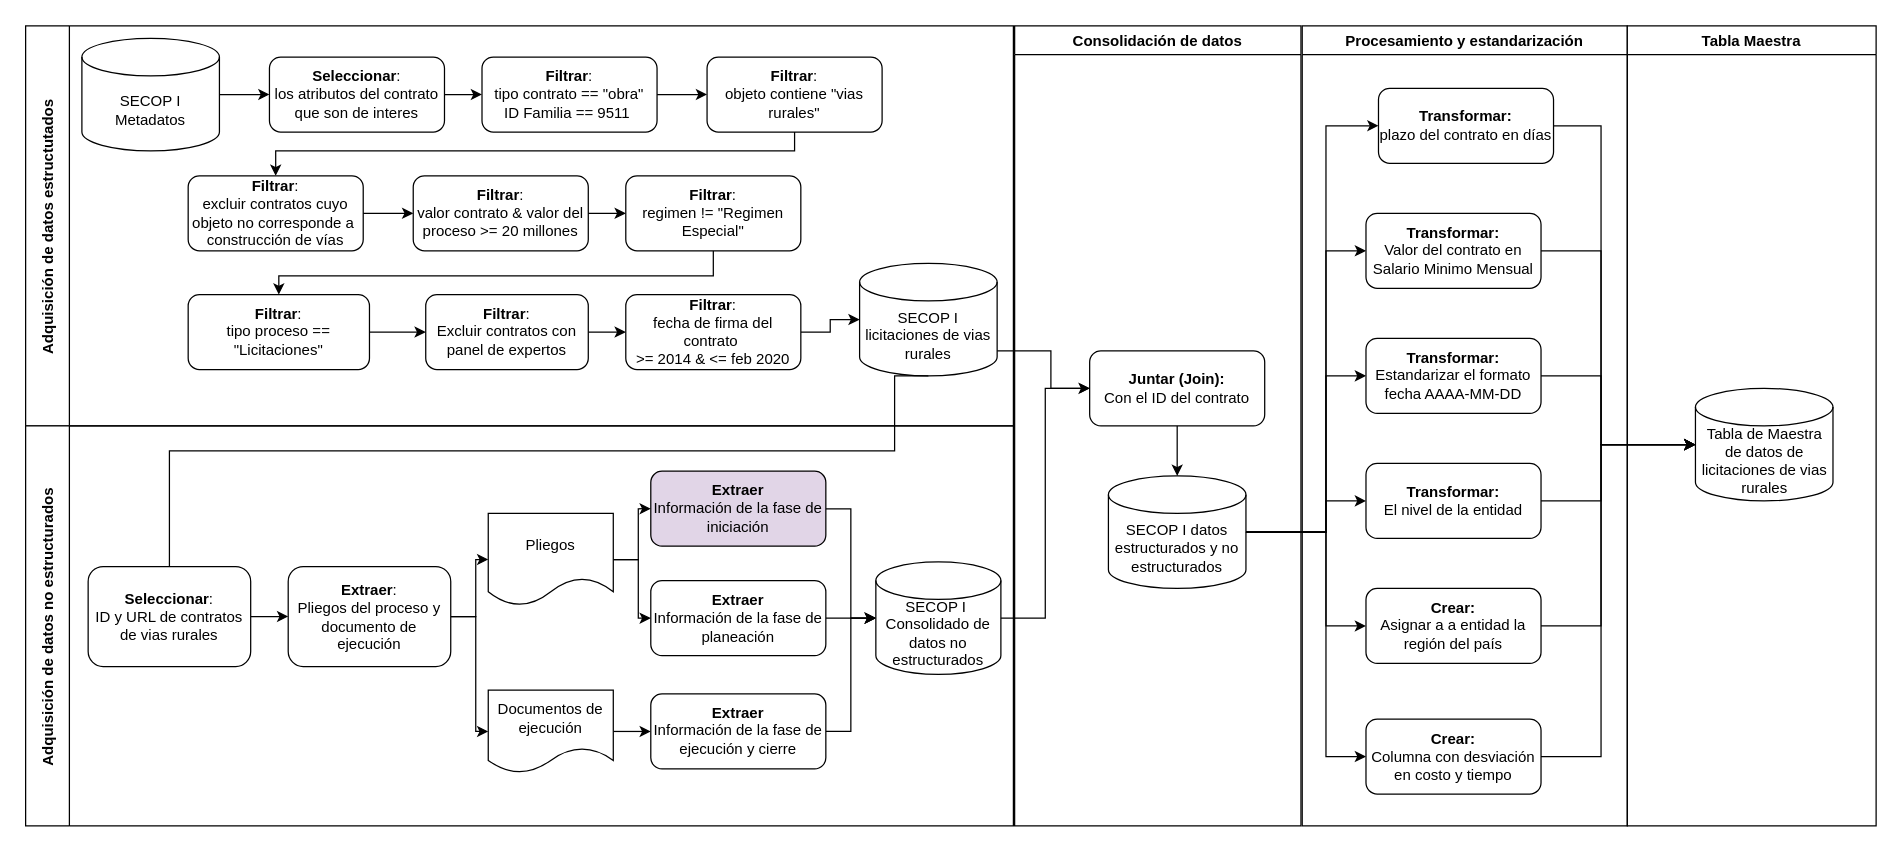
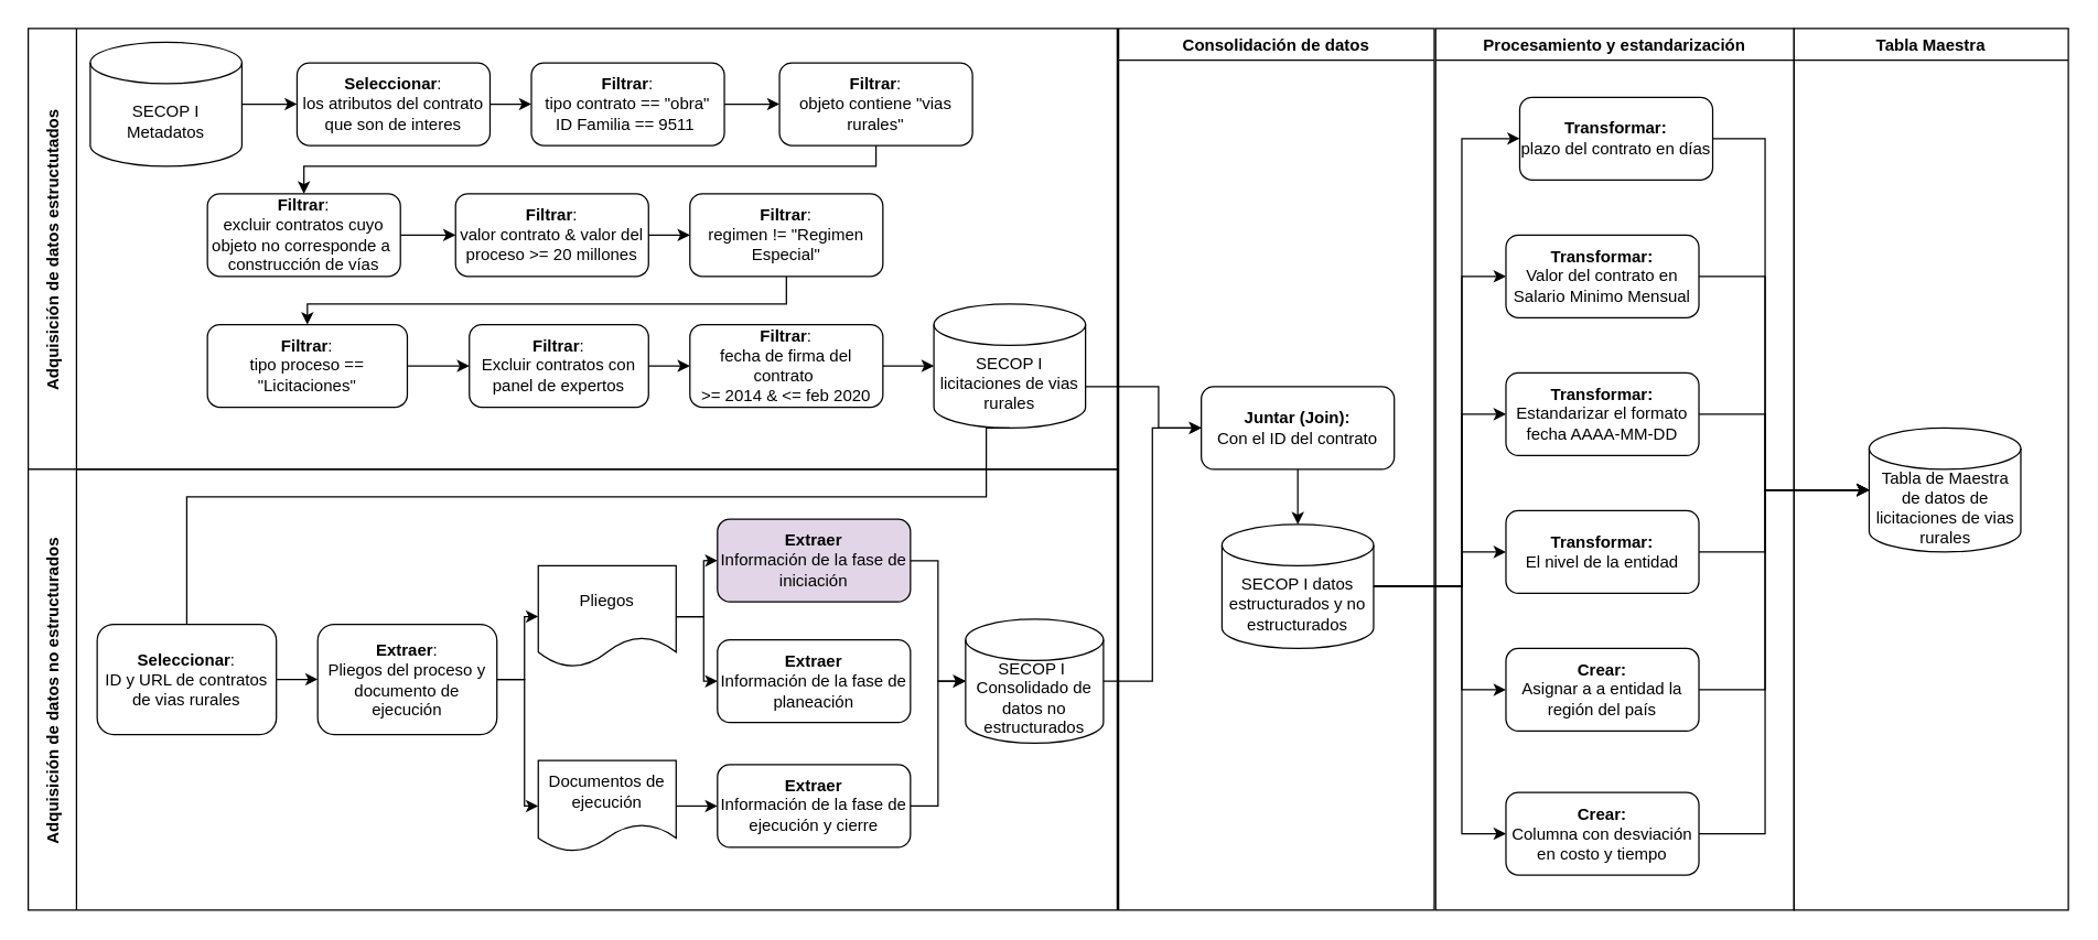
  <mxCell id="0" />
  <mxCell id="1" parent="0" />
  <mxCell id="2" value="" style="edgeStyle=orthogonalEdgeStyle;rounded=0;orthogonalLoop=1;jettySize=auto;html=1;" parent="1" source="3" target="5" edge="1"><mxGeometry relative="1" as="geometry" /></mxCell>
  <mxCell id="3" value="SECOP I&lt;br&gt;Metadatos" style="shape=cylinder3;whiteSpace=wrap;html=1;boundedLbl=1;backgroundOutline=1;size=15;" parent="1" vertex="1"><mxGeometry x="65" y="30" width="110" height="90" as="geometry" /></mxCell>
  <mxCell id="4" value="" style="edgeStyle=orthogonalEdgeStyle;rounded=0;orthogonalLoop=1;jettySize=auto;html=1;" parent="1" source="5" target="7" edge="1"><mxGeometry relative="1" as="geometry" /></mxCell>
  <mxCell id="5" value="&lt;b&gt;Seleccionar&lt;/b&gt;:&lt;br&gt;los atributos del contrato que son de interes" style="rounded=1;whiteSpace=wrap;html=1;" parent="1" vertex="1"><mxGeometry x="215" y="45" width="140" height="60" as="geometry" /></mxCell>
  <mxCell id="6" value="" style="edgeStyle=orthogonalEdgeStyle;rounded=0;orthogonalLoop=1;jettySize=auto;html=1;" parent="1" source="7" target="9" edge="1"><mxGeometry relative="1" as="geometry" /></mxCell>
  <mxCell id="7" value="&lt;b&gt;Filtrar&lt;/b&gt;:&lt;br&gt;tipo contrato == &quot;obra&quot;&lt;br&gt;ID Familia == 9511&amp;nbsp;" style="rounded=1;whiteSpace=wrap;html=1;" parent="1" vertex="1"><mxGeometry x="385" y="45" width="140" height="60" as="geometry" /></mxCell>
  <mxCell id="8" style="edgeStyle=orthogonalEdgeStyle;rounded=0;orthogonalLoop=1;jettySize=auto;html=1;entryX=0.5;entryY=0;entryDx=0;entryDy=0;" edge="1" parent="1" source="9" target="14"><mxGeometry relative="1" as="geometry"><Array as="points"><mxPoint x="635" y="120" /><mxPoint x="220" y="120" /></Array></mxGeometry></mxCell>
  <mxCell id="9" value="&lt;b&gt;Filtrar&lt;/b&gt;: &lt;br&gt;objeto contiene &quot;vias rurales&quot;" style="rounded=1;whiteSpace=wrap;html=1;" parent="1" vertex="1"><mxGeometry x="565" y="45" width="140" height="60" as="geometry" /></mxCell>
  <mxCell id="10" value="Adquisición de datos estructutados" style="swimlane;horizontal=0;fontFamily=Helvetica;fontSize=12;startSize=35;" parent="1" vertex="1"><mxGeometry x="20" y="20" width="790" height="320" as="geometry"><mxRectangle x="-5" y="30" width="30" height="210" as="alternateBounds" /></mxGeometry></mxCell>
- <mxCell id="11" value="SECOP I licitaciones de vias rurales" style="shape=cylinder3;whiteSpace=wrap;html=1;boundedLbl=1;backgroundOutline=1;size=15;" parent="10" vertex="1"><mxGeometry x="667" y="190" width="110" height="90" as="geometry" /></mxCell>
+ <mxCell id="11" value="SECOP I licitaciones de vias rurales" style="shape=cylinder3;whiteSpace=wrap;html=1;boundedLbl=1;backgroundOutline=1;size=15;" parent="10" vertex="1"><mxGeometry x="657" y="200" width="110" height="90" as="geometry" /></mxCell>
  <mxCell id="12" style="edgeStyle=orthogonalEdgeStyle;rounded=0;orthogonalLoop=1;jettySize=auto;html=1;entryX=0;entryY=0.5;entryDx=0;entryDy=0;" edge="1" parent="10" source="13" target="21"><mxGeometry relative="1" as="geometry" /></mxCell>
  <mxCell id="13" value="&lt;b&gt;Filtrar&lt;/b&gt;: &lt;br&gt;&lt;div style=&quot;&quot;&gt;Excluir contratos con panel de expertos&lt;/div&gt;" style="rounded=1;whiteSpace=wrap;html=1;align=center;" parent="10" vertex="1"><mxGeometry x="320" y="215" width="130" height="60" as="geometry" /></mxCell>
  <mxCell id="14" value="&lt;b&gt;Filtrar&lt;/b&gt;: &lt;br&gt;excluir contratos cuyo objeto no corresponde a&amp;nbsp; construcción de vías" style="rounded=1;whiteSpace=wrap;html=1;" parent="10" vertex="1"><mxGeometry x="130" y="120" width="140" height="60" as="geometry" /></mxCell>
  <mxCell id="15" value="&lt;b&gt;Filtrar&lt;/b&gt;: &lt;br&gt;valor contrato &amp;amp; valor del proceso &amp;gt;= 20 millones" style="rounded=1;whiteSpace=wrap;html=1;" parent="10" vertex="1"><mxGeometry x="310" y="120" width="140" height="60" as="geometry" /></mxCell>
  <mxCell id="16" value="" style="edgeStyle=orthogonalEdgeStyle;rounded=0;orthogonalLoop=1;jettySize=auto;html=1;" parent="10" source="14" target="15" edge="1"><mxGeometry relative="1" as="geometry" /></mxCell>
  <mxCell id="17" style="edgeStyle=orthogonalEdgeStyle;rounded=0;orthogonalLoop=1;jettySize=auto;html=1;entryX=0.5;entryY=0;entryDx=0;entryDy=0;" edge="1" parent="10" source="18" target="22"><mxGeometry relative="1" as="geometry"><Array as="points"><mxPoint x="550" y="200" /><mxPoint x="203" y="200" /></Array></mxGeometry></mxCell>
  <mxCell id="18" value="&lt;b&gt;Filtrar&lt;/b&gt;: &lt;br&gt;regimen != &quot;Regimen Especial&quot;" style="rounded=1;whiteSpace=wrap;html=1;" parent="10" vertex="1"><mxGeometry x="480" y="120" width="140" height="60" as="geometry" /></mxCell>
  <mxCell id="19" value="" style="edgeStyle=orthogonalEdgeStyle;rounded=0;orthogonalLoop=1;jettySize=auto;html=1;" parent="10" source="15" target="18" edge="1"><mxGeometry relative="1" as="geometry" /></mxCell>
  <mxCell id="20" style="edgeStyle=orthogonalEdgeStyle;rounded=0;orthogonalLoop=1;jettySize=auto;html=1;entryX=0;entryY=0.5;entryDx=0;entryDy=0;entryPerimeter=0;" edge="1" parent="10" source="21" target="11"><mxGeometry relative="1" as="geometry" /></mxCell>
  <mxCell id="21" value="&lt;b&gt;Filtrar&lt;/b&gt;: &lt;br&gt;&lt;div style=&quot;&quot;&gt;fecha de firma del contrato&amp;nbsp;&lt;/div&gt;&lt;div style=&quot;&quot;&gt;&amp;gt;= 2014 &amp;amp; &amp;lt;= feb 2020&lt;/div&gt;" style="rounded=1;whiteSpace=wrap;html=1;align=center;" vertex="1" parent="10"><mxGeometry x="480" y="215" width="140" height="60" as="geometry" /></mxCell>
  <mxCell id="22" value="&lt;b&gt;Filtrar&lt;/b&gt;: &lt;br&gt;&lt;div style=&quot;&quot;&gt;&lt;span style=&quot;background-color: initial;&quot;&gt;tipo proceso == &quot;Licitaciones&quot;&lt;/span&gt;&lt;/div&gt;" style="rounded=1;whiteSpace=wrap;html=1;align=center;" parent="10" vertex="1"><mxGeometry x="130" y="215" width="145" height="60" as="geometry" /></mxCell>
  <mxCell id="23" style="edgeStyle=orthogonalEdgeStyle;rounded=0;orthogonalLoop=1;jettySize=auto;html=1;exitX=1;exitY=0.5;exitDx=0;exitDy=0;entryX=0;entryY=0.5;entryDx=0;entryDy=0;fontFamily=Helvetica;fontSize=12;" parent="10" source="22" target="13" edge="1"><mxGeometry relative="1" as="geometry" /></mxCell>
  <mxCell id="24" value="Adquisición de datos no estructurados" style="swimlane;horizontal=0;fontFamily=Helvetica;fontSize=12;startSize=35;" parent="1" vertex="1"><mxGeometry x="20" y="340" width="790" height="320" as="geometry" /></mxCell>
  <mxCell id="25" style="edgeStyle=orthogonalEdgeStyle;rounded=0;orthogonalLoop=1;jettySize=auto;html=1;" edge="1" parent="24" source="26" target="32"><mxGeometry relative="1" as="geometry" /></mxCell>
  <mxCell id="26" value="Documentos de ejecución" style="shape=document;whiteSpace=wrap;html=1;boundedLbl=1;fontFamily=Helvetica;fontSize=12;" parent="24" vertex="1"><mxGeometry x="370" y="211.25" width="100" height="66.25" as="geometry" /></mxCell>
  <mxCell id="27" style="edgeStyle=orthogonalEdgeStyle;rounded=0;orthogonalLoop=1;jettySize=auto;html=1;entryX=0;entryY=0.5;entryDx=0;entryDy=0;entryPerimeter=0;" edge="1" parent="24" source="28" target="33"><mxGeometry relative="1" as="geometry" /></mxCell>
  <mxCell id="28" value="&lt;b&gt;Extraer &lt;/b&gt;&lt;br&gt;Información de la fase de iniciación" style="rounded=1;whiteSpace=wrap;html=1;fillColor=#e1d5e7;" parent="24" vertex="1"><mxGeometry x="500" y="36.25" width="140" height="60" as="geometry" /></mxCell>
- <mxCell id="29" style="edgeStyle=orthogonalEdgeStyle;rounded=0;orthogonalLoop=1;jettySize=auto;html=1;" edge="1" parent="24" source="30" target="33"><mxGeometry relative="1" as="geometry" /></mxCell>
  <mxCell id="30" value="&lt;b&gt;Extraer &lt;/b&gt;&lt;br&gt;Información de la fase de planeación" style="rounded=1;whiteSpace=wrap;html=1;" parent="24" vertex="1"><mxGeometry x="500" y="123.75" width="140" height="60" as="geometry" /></mxCell>
  <mxCell id="31" style="edgeStyle=orthogonalEdgeStyle;rounded=0;orthogonalLoop=1;jettySize=auto;html=1;entryX=0;entryY=0.5;entryDx=0;entryDy=0;entryPerimeter=0;" edge="1" parent="24" source="32" target="33"><mxGeometry relative="1" as="geometry" /></mxCell>
  <mxCell id="32" value="&lt;b&gt;Extraer &lt;/b&gt;&lt;br&gt;Información de la fase de ejecución y cierre" style="rounded=1;whiteSpace=wrap;html=1;" parent="24" vertex="1"><mxGeometry x="500" y="214.38" width="140" height="60" as="geometry" /></mxCell>
  <mxCell id="33" value="SECOP I&amp;nbsp;&lt;br&gt;Consolidado de datos no estructurados" style="shape=cylinder3;whiteSpace=wrap;html=1;boundedLbl=1;backgroundOutline=1;size=15;" parent="24" vertex="1"><mxGeometry x="680" y="108.75" width="100" height="90" as="geometry" /></mxCell>
  <mxCell id="34" style="edgeStyle=orthogonalEdgeStyle;rounded=0;orthogonalLoop=1;jettySize=auto;html=1;entryX=0;entryY=0.5;entryDx=0;entryDy=0;" edge="1" parent="24" source="36" target="28"><mxGeometry relative="1" as="geometry" /></mxCell>
  <mxCell id="35" style="edgeStyle=orthogonalEdgeStyle;rounded=0;orthogonalLoop=1;jettySize=auto;html=1;entryX=0;entryY=0.5;entryDx=0;entryDy=0;" edge="1" parent="24" source="36" target="30"><mxGeometry relative="1" as="geometry" /></mxCell>
  <mxCell id="36" value="Pliegos" style="shape=document;whiteSpace=wrap;html=1;boundedLbl=1;fontFamily=Helvetica;fontSize=12;" parent="24" vertex="1"><mxGeometry x="370" y="70" width="100" height="73.75" as="geometry" /></mxCell>
  <mxCell id="37" style="edgeStyle=orthogonalEdgeStyle;rounded=0;orthogonalLoop=1;jettySize=auto;html=1;entryX=0;entryY=0.5;entryDx=0;entryDy=0;" edge="1" parent="24" source="38" target="41"><mxGeometry relative="1" as="geometry" /></mxCell>
  <mxCell id="38" value="&lt;b&gt;Seleccionar&lt;/b&gt;:&lt;br&gt;&lt;div style=&quot;&quot;&gt;&lt;span style=&quot;background-color: initial;&quot;&gt;ID y URL de contratos de vias rurales&lt;/span&gt;&lt;/div&gt;" style="rounded=1;whiteSpace=wrap;html=1;align=center;" vertex="1" parent="24"><mxGeometry x="50" y="112.5" width="130" height="80" as="geometry" /></mxCell>
  <mxCell id="39" style="edgeStyle=orthogonalEdgeStyle;rounded=0;orthogonalLoop=1;jettySize=auto;html=1;entryX=0;entryY=0.5;entryDx=0;entryDy=0;" edge="1" parent="24" source="41" target="36"><mxGeometry relative="1" as="geometry" /></mxCell>
  <mxCell id="40" style="edgeStyle=orthogonalEdgeStyle;rounded=0;orthogonalLoop=1;jettySize=auto;html=1;entryX=0;entryY=0.5;entryDx=0;entryDy=0;" edge="1" parent="24" source="41" target="26"><mxGeometry relative="1" as="geometry"><Array as="points"><mxPoint x="360" y="152" /><mxPoint x="360" y="244" /></Array></mxGeometry></mxCell>
  <mxCell id="41" value="&lt;b&gt;Extraer&lt;/b&gt;:&lt;br&gt;&lt;div style=&quot;&quot;&gt;Pliegos del proceso y documento de ejecución&lt;/div&gt;" style="rounded=1;whiteSpace=wrap;html=1;align=center;" vertex="1" parent="24"><mxGeometry x="210" y="112.5" width="130" height="80" as="geometry" /></mxCell>
  <mxCell id="42" value="Consolidación de datos" style="swimlane;fontFamily=Helvetica;fontSize=12;" parent="1" vertex="1"><mxGeometry x="811" y="20" width="229" height="640" as="geometry" /></mxCell>
  <mxCell id="43" value="SECOP I datos estructurados y no estructurados" style="shape=cylinder3;whiteSpace=wrap;html=1;boundedLbl=1;backgroundOutline=1;size=15;" parent="42" vertex="1"><mxGeometry x="75" y="360" width="110" height="90" as="geometry" /></mxCell>
  <mxCell id="44" style="edgeStyle=orthogonalEdgeStyle;rounded=0;orthogonalLoop=1;jettySize=auto;html=1;entryX=0.5;entryY=0;entryDx=0;entryDy=0;entryPerimeter=0;fontFamily=Helvetica;fontSize=12;" parent="42" source="45" target="43" edge="1"><mxGeometry relative="1" as="geometry" /></mxCell>
  <mxCell id="45" value="&lt;b&gt;Juntar (Join):&lt;/b&gt;&lt;br&gt;Con el ID del contrato" style="rounded=1;whiteSpace=wrap;html=1;" parent="42" vertex="1"><mxGeometry x="60" y="260" width="140" height="60" as="geometry" /></mxCell>
  <mxCell id="46" style="edgeStyle=orthogonalEdgeStyle;rounded=0;orthogonalLoop=1;jettySize=auto;html=1;entryX=0;entryY=0.5;entryDx=0;entryDy=0;fontFamily=Helvetica;fontSize=12;" parent="1" source="11" target="45" edge="1"><mxGeometry relative="1" as="geometry"><Array as="points"><mxPoint x="840" y="280" /><mxPoint x="840" y="310" /></Array></mxGeometry></mxCell>
  <mxCell id="47" value="Procesamiento y estandarización" style="swimlane;fontFamily=Helvetica;fontSize=12;" parent="1" vertex="1"><mxGeometry x="1041" y="20" width="260" height="640" as="geometry" /></mxCell>
  <mxCell id="48" value="&lt;b&gt;Transformar:&lt;/b&gt;&lt;br&gt;plazo del contrato en días" style="rounded=1;whiteSpace=wrap;html=1;" parent="47" vertex="1"><mxGeometry x="61" y="50" width="140" height="60" as="geometry" /></mxCell>
  <mxCell id="49" value="&lt;b&gt;Transformar:&lt;/b&gt;&lt;br&gt;Valor del contrato en Salario Minimo Mensual" style="rounded=1;whiteSpace=wrap;html=1;" parent="47" vertex="1"><mxGeometry x="51" y="150" width="140" height="60" as="geometry" /></mxCell>
  <mxCell id="50" value="&lt;b&gt;Transformar:&lt;/b&gt;&lt;br&gt;Estandarizar el formato fecha AAAA-MM-DD" style="rounded=1;whiteSpace=wrap;html=1;" parent="47" vertex="1"><mxGeometry x="51" y="250" width="140" height="60" as="geometry" /></mxCell>
  <mxCell id="51" value="&lt;b&gt;Transformar:&lt;/b&gt;&lt;br&gt;El nivel de la entidad" style="rounded=1;whiteSpace=wrap;html=1;" parent="47" vertex="1"><mxGeometry x="51" y="350" width="140" height="60" as="geometry" /></mxCell>
  <mxCell id="52" value="&lt;b&gt;Crear:&lt;/b&gt;&lt;br&gt;Asignar a a entidad la región del país" style="rounded=1;whiteSpace=wrap;html=1;" parent="47" vertex="1"><mxGeometry x="51" y="450" width="140" height="60" as="geometry" /></mxCell>
  <mxCell id="53" value="&lt;b&gt;Crear:&lt;/b&gt;&lt;br&gt;Columna con desviación en costo y tiempo" style="rounded=1;whiteSpace=wrap;html=1;" parent="47" vertex="1"><mxGeometry x="51" y="554.5" width="140" height="60" as="geometry" /></mxCell>
  <mxCell id="54" value="Tabla Maestra" style="swimlane;fontFamily=Helvetica;fontSize=12;" parent="1" vertex="1"><mxGeometry x="1301" y="20" width="199" height="640" as="geometry" /></mxCell>
  <mxCell id="55" value="Tabla de Maestra de datos de licitaciones de vias rurales" style="shape=cylinder3;whiteSpace=wrap;html=1;boundedLbl=1;backgroundOutline=1;size=15;" parent="54" vertex="1"><mxGeometry x="54.5" y="290" width="110" height="90" as="geometry" /></mxCell>
  <mxCell id="56" style="edgeStyle=orthogonalEdgeStyle;rounded=0;orthogonalLoop=1;jettySize=auto;html=1;entryX=0.5;entryY=0;entryDx=0;entryDy=0;exitX=0.5;exitY=1;exitDx=0;exitDy=0;exitPerimeter=0;endArrow=none;" edge="1" parent="1" source="11" target="38"><mxGeometry relative="1" as="geometry"><Array as="points"><mxPoint x="715" y="360" /><mxPoint x="135" y="360" /></Array></mxGeometry></mxCell>
  <mxCell id="57" style="edgeStyle=orthogonalEdgeStyle;rounded=0;orthogonalLoop=1;jettySize=auto;html=1;entryX=0;entryY=0.5;entryDx=0;entryDy=0;endArrow=open;" edge="1" parent="1" source="33" target="45"><mxGeometry relative="1" as="geometry" /></mxCell>
  <mxCell id="58" style="edgeStyle=orthogonalEdgeStyle;rounded=0;orthogonalLoop=1;jettySize=auto;html=1;entryX=0;entryY=0.5;entryDx=0;entryDy=0;" edge="1" parent="1" source="43" target="48"><mxGeometry relative="1" as="geometry"><Array as="points"><mxPoint x="1060" y="425" /><mxPoint x="1060" y="100" /></Array></mxGeometry></mxCell>
  <mxCell id="59" style="edgeStyle=orthogonalEdgeStyle;rounded=0;orthogonalLoop=1;jettySize=auto;html=1;entryX=0;entryY=0.5;entryDx=0;entryDy=0;" edge="1" parent="1" source="43" target="49"><mxGeometry relative="1" as="geometry"><Array as="points"><mxPoint x="1060" y="425" /><mxPoint x="1060" y="200" /></Array></mxGeometry></mxCell>
  <mxCell id="60" style="edgeStyle=orthogonalEdgeStyle;rounded=0;orthogonalLoop=1;jettySize=auto;html=1;entryX=0;entryY=0.5;entryDx=0;entryDy=0;" edge="1" parent="1" source="43" target="50"><mxGeometry relative="1" as="geometry"><Array as="points"><mxPoint x="1060" y="425" /><mxPoint x="1060" y="300" /></Array></mxGeometry></mxCell>
  <mxCell id="61" style="edgeStyle=orthogonalEdgeStyle;rounded=0;orthogonalLoop=1;jettySize=auto;html=1;entryX=0;entryY=0.5;entryDx=0;entryDy=0;" edge="1" parent="1" source="43" target="51"><mxGeometry relative="1" as="geometry"><Array as="points"><mxPoint x="1060" y="425" /><mxPoint x="1060" y="400" /></Array></mxGeometry></mxCell>
  <mxCell id="62" style="edgeStyle=orthogonalEdgeStyle;rounded=0;orthogonalLoop=1;jettySize=auto;html=1;entryX=0;entryY=0.5;entryDx=0;entryDy=0;" edge="1" parent="1" source="43" target="52"><mxGeometry relative="1" as="geometry"><Array as="points"><mxPoint x="1060" y="425" /><mxPoint x="1060" y="500" /></Array></mxGeometry></mxCell>
  <mxCell id="63" style="edgeStyle=orthogonalEdgeStyle;rounded=0;orthogonalLoop=1;jettySize=auto;html=1;entryX=0;entryY=0.5;entryDx=0;entryDy=0;" edge="1" parent="1" source="43" target="53"><mxGeometry relative="1" as="geometry"><Array as="points"><mxPoint x="1060" y="425" /><mxPoint x="1060" y="605" /></Array></mxGeometry></mxCell>
  <mxCell id="64" style="edgeStyle=orthogonalEdgeStyle;rounded=0;orthogonalLoop=1;jettySize=auto;html=1;entryX=0;entryY=0.5;entryDx=0;entryDy=0;entryPerimeter=0;" edge="1" parent="1" source="48" target="55"><mxGeometry relative="1" as="geometry"><Array as="points"><mxPoint x="1280" y="100" /><mxPoint x="1280" y="355" /></Array></mxGeometry></mxCell>
  <mxCell id="65" style="edgeStyle=orthogonalEdgeStyle;rounded=0;orthogonalLoop=1;jettySize=auto;html=1;entryX=0;entryY=0.5;entryDx=0;entryDy=0;entryPerimeter=0;" edge="1" parent="1" source="49" target="55"><mxGeometry relative="1" as="geometry"><Array as="points"><mxPoint x="1280" y="200" /><mxPoint x="1280" y="355" /></Array></mxGeometry></mxCell>
  <mxCell id="66" style="edgeStyle=orthogonalEdgeStyle;rounded=0;orthogonalLoop=1;jettySize=auto;html=1;" edge="1" parent="1" source="50" target="55"><mxGeometry relative="1" as="geometry"><Array as="points"><mxPoint x="1280" y="300" /><mxPoint x="1280" y="355" /></Array></mxGeometry></mxCell>
  <mxCell id="67" style="edgeStyle=orthogonalEdgeStyle;rounded=0;orthogonalLoop=1;jettySize=auto;html=1;entryX=0;entryY=0.5;entryDx=0;entryDy=0;entryPerimeter=0;" edge="1" parent="1" source="51" target="55"><mxGeometry relative="1" as="geometry"><Array as="points"><mxPoint x="1280" y="400" /><mxPoint x="1280" y="355" /></Array></mxGeometry></mxCell>
  <mxCell id="68" style="edgeStyle=orthogonalEdgeStyle;rounded=0;orthogonalLoop=1;jettySize=auto;html=1;entryX=0;entryY=0.5;entryDx=0;entryDy=0;entryPerimeter=0;" edge="1" parent="1" source="52" target="55"><mxGeometry relative="1" as="geometry"><Array as="points"><mxPoint x="1280" y="500" /><mxPoint x="1280" y="355" /></Array></mxGeometry></mxCell>
  <mxCell id="69" style="edgeStyle=orthogonalEdgeStyle;rounded=0;orthogonalLoop=1;jettySize=auto;html=1;entryX=0;entryY=0.5;entryDx=0;entryDy=0;entryPerimeter=0;" edge="1" parent="1" source="53" target="55"><mxGeometry relative="1" as="geometry"><Array as="points"><mxPoint x="1280" y="605" /><mxPoint x="1280" y="355" /></Array></mxGeometry></mxCell>
